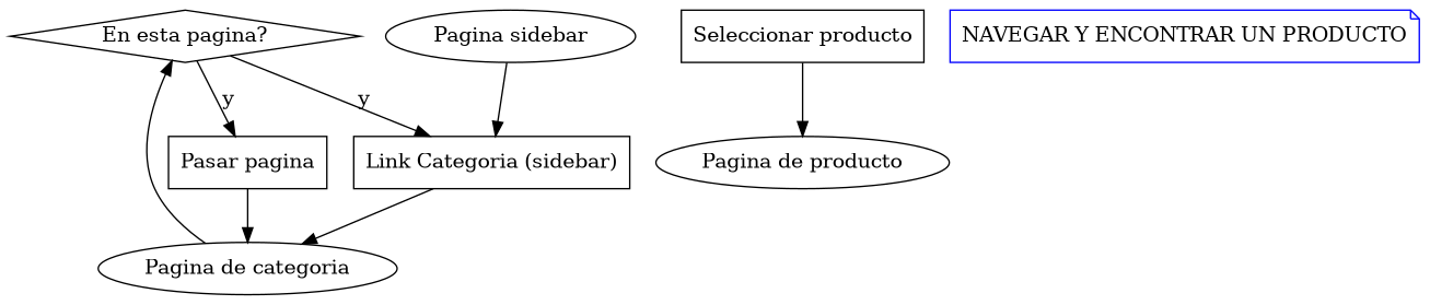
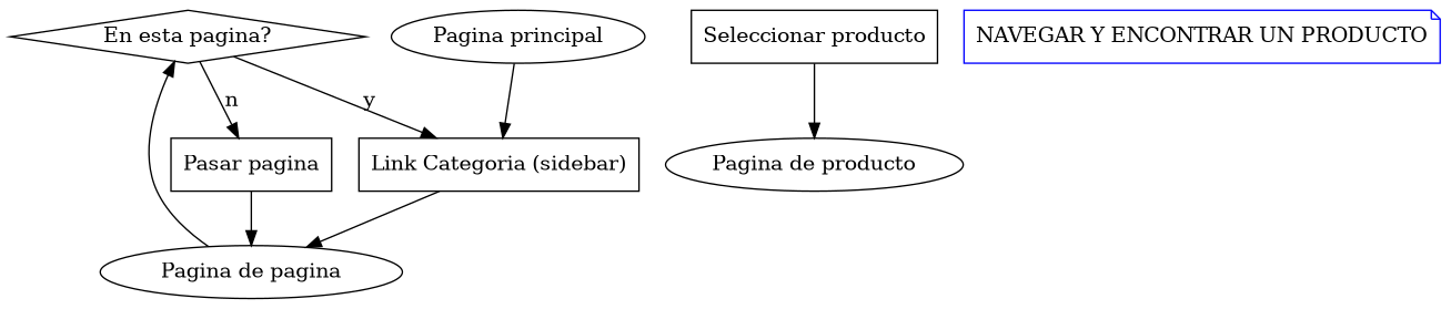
  digraph {
    node [shape=ellipse]
    "En esta pagina?" [shape=diamond]
-   "Pagina principal" [label="Pagina sidebar"]
-   "Pagina de categoria"
+   "Pagina principal"
+   "Pagina de categoria" [label="Pagina de pagina"]
    "Pagina de producto"
    "NAVEGAR Y ENCONTRAR UN PRODUCTO" [color=blue shape=note]
    "Pasar pagina" [shape=box]
    "Link Categoria (sidebar)" [shape=box]
    "Seleccionar producto" [shape=box]
    subgraph sub_1 {
      "En esta pagina?"
    }
    subgraph sub_2 {
      "Pagina principal"
      "Pagina de categoria"
      "Pagina de producto"
    }
    subgraph sub_3 {
      "NAVEGAR Y ENCONTRAR UN PRODUCTO"
    }
-   "En esta pagina?" -> "Pasar pagina" [label=y]
+   "En esta pagina?" -> "Pasar pagina" [label=n]
    "En esta pagina?" -> "Link Categoria (sidebar)" [label=y]
    "Pagina principal" -> "Link Categoria (sidebar)"
    "Pagina de categoria" -> "En esta pagina?"
    "Pasar pagina" -> "Pagina de categoria"
    "Link Categoria (sidebar)" -> "Pagina de categoria"
    "Seleccionar producto" -> "Pagina de producto"
  }
